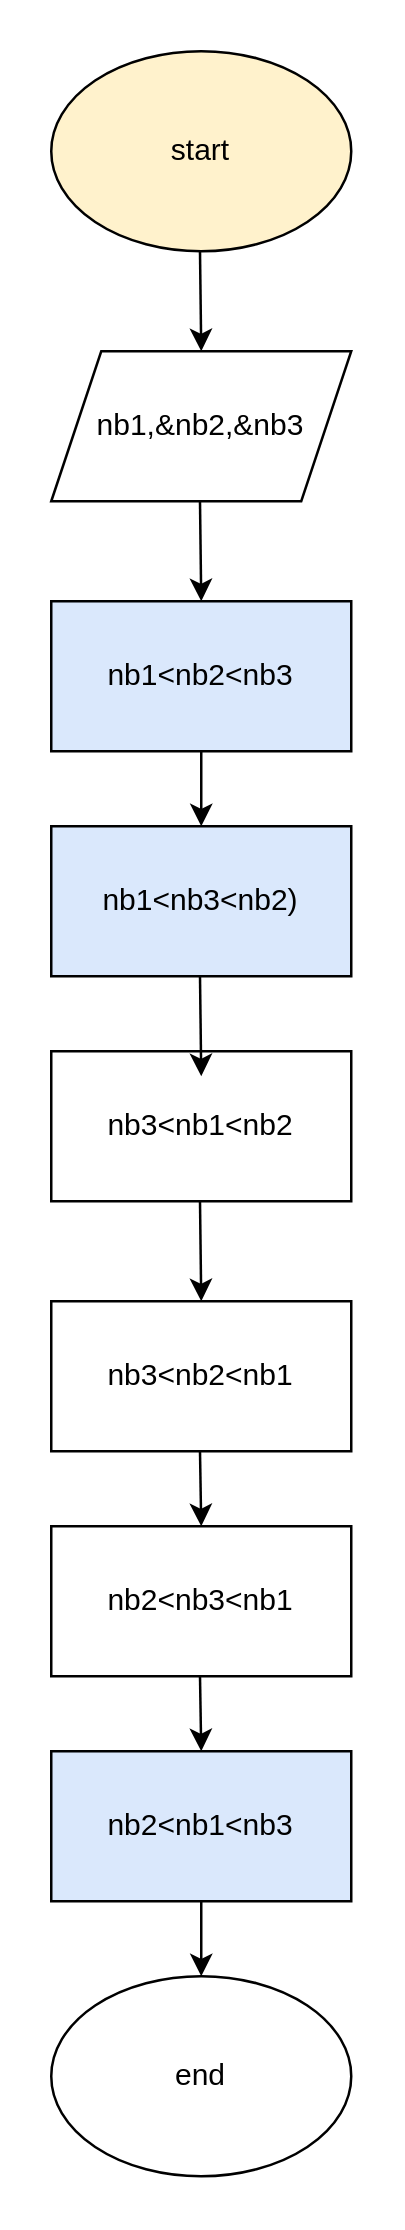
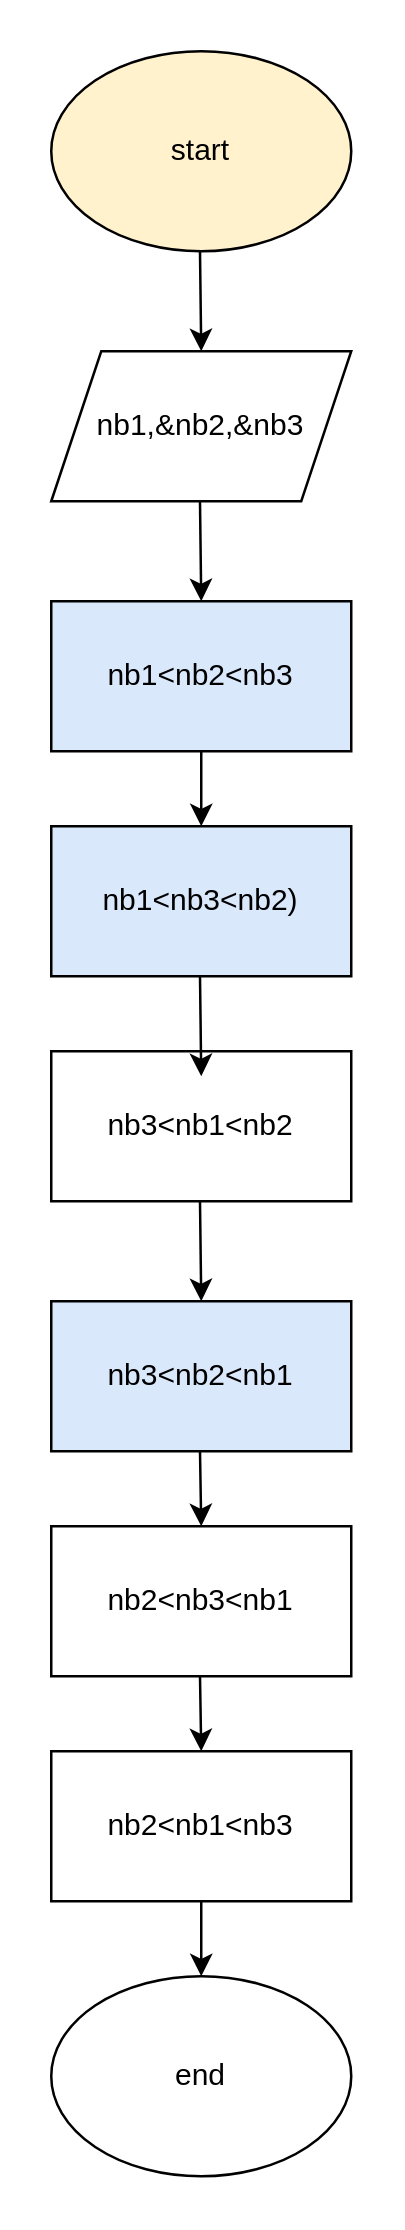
  <mxCell id="0" />
  <mxCell id="1" parent="0" />
  <mxCell id="2" value="start" style="ellipse;whiteSpace=wrap;html=1;fillColor=#fff2cc;" vertex="1" parent="1"><mxGeometry x="20" y="20" width="120" height="80" as="geometry" /></mxCell>
  <mxCell id="3" value="nb1,&amp;nb2,&amp;nb3" style="shape=parallelogram;perimeter=parallelogramPerimeter;whiteSpace=wrap;html=1;fixedSize=1;" vertex="1" parent="1"><mxGeometry x="20" y="140" width="120" height="60" as="geometry" /></mxCell>
  <mxCell id="4" value="nb1&amp;lt;nb2&amp;lt;nb3" style="rounded=0;whiteSpace=wrap;html=1;fillColor=#dae8fc;" vertex="1" parent="1"><mxGeometry x="20" y="240" width="120" height="60" as="geometry" /></mxCell>
  <mxCell id="5" value="nb1&amp;lt;nb3&amp;lt;nb2)" style="rounded=0;whiteSpace=wrap;html=1;fillColor=#dae8fc;" vertex="1" parent="1"><mxGeometry x="20" y="330" width="120" height="60" as="geometry" /></mxCell>
  <mxCell id="6" value="nb3&amp;lt;nb1&amp;lt;nb2" style="rounded=0;whiteSpace=wrap;html=1;" vertex="1" parent="1"><mxGeometry x="20" y="420" width="120" height="60" as="geometry" /></mxCell>
- <mxCell id="7" value="nb3&amp;lt;nb2&amp;lt;nb1" style="rounded=0;whiteSpace=wrap;html=1;" vertex="1" parent="1"><mxGeometry x="20" y="520" width="120" height="60" as="geometry" /></mxCell>
+ <mxCell id="7" value="nb3&amp;lt;nb2&amp;lt;nb1" style="rounded=0;whiteSpace=wrap;html=1;fillColor=#dae8fc;" vertex="1" parent="1"><mxGeometry x="20" y="520" width="120" height="60" as="geometry" /></mxCell>
  <mxCell id="8" value="nb2&amp;lt;nb3&amp;lt;nb1" style="rounded=0;whiteSpace=wrap;html=1;" vertex="1" parent="1"><mxGeometry x="20" y="610" width="120" height="60" as="geometry" /></mxCell>
- <mxCell id="9" value="nb2&amp;lt;nb1&amp;lt;nb3" style="rounded=0;whiteSpace=wrap;html=1;fillColor=#dae8fc;" vertex="1" parent="1"><mxGeometry x="20" y="700" width="120" height="60" as="geometry" /></mxCell>
+ <mxCell id="9" value="nb2&amp;lt;nb1&amp;lt;nb3" style="rounded=0;whiteSpace=wrap;html=1;" vertex="1" parent="1"><mxGeometry x="20" y="700" width="120" height="60" as="geometry" /></mxCell>
  <mxCell id="10" value="" style="endArrow=classic;html=1;rounded=0;" edge="1" parent="1"><mxGeometry width="50" height="50" relative="1" as="geometry"><mxPoint x="79.5" y="100" as="sourcePoint" /><mxPoint x="80" y="140" as="targetPoint" /></mxGeometry></mxCell>
  <mxCell id="11" value="" style="endArrow=classic;html=1;rounded=0;" edge="1" parent="1"><mxGeometry width="50" height="50" relative="1" as="geometry"><mxPoint x="79.5" y="200" as="sourcePoint" /><mxPoint x="80" y="240" as="targetPoint" /></mxGeometry></mxCell>
  <mxCell id="12" value="" style="endArrow=classic;html=1;rounded=0;" edge="1" parent="1"><mxGeometry width="50" height="50" relative="1" as="geometry"><mxPoint x="80" y="300" as="sourcePoint" /><mxPoint x="80" y="330" as="targetPoint" /></mxGeometry></mxCell>
  <mxCell id="13" value="" style="endArrow=classic;html=1;rounded=0;" edge="1" parent="1"><mxGeometry width="50" height="50" relative="1" as="geometry"><mxPoint x="79.5" y="390" as="sourcePoint" /><mxPoint x="80" y="430" as="targetPoint" /></mxGeometry></mxCell>
  <mxCell id="14" value="" style="endArrow=classic;html=1;rounded=0;" edge="1" parent="1"><mxGeometry width="50" height="50" relative="1" as="geometry"><mxPoint x="79.5" y="480" as="sourcePoint" /><mxPoint x="80" y="520" as="targetPoint" /></mxGeometry></mxCell>
  <mxCell id="15" value="" style="endArrow=classic;html=1;rounded=0;" edge="1" parent="1"><mxGeometry width="50" height="50" relative="1" as="geometry"><mxPoint x="79.5" y="580" as="sourcePoint" /><mxPoint x="80" y="610" as="targetPoint" /></mxGeometry></mxCell>
  <mxCell id="16" value="" style="endArrow=classic;html=1;rounded=0;" edge="1" parent="1"><mxGeometry width="50" height="50" relative="1" as="geometry"><mxPoint x="79.5" y="670" as="sourcePoint" /><mxPoint x="80" y="700" as="targetPoint" /></mxGeometry></mxCell>
  <mxCell id="17" value="end" style="ellipse;whiteSpace=wrap;html=1;" vertex="1" parent="1"><mxGeometry x="20" y="790" width="120" height="80" as="geometry" /></mxCell>
  <mxCell id="18" value="" style="endArrow=classic;html=1;rounded=0;" edge="1" parent="1"><mxGeometry width="50" height="50" relative="1" as="geometry"><mxPoint x="80" y="760" as="sourcePoint" /><mxPoint x="80" y="790" as="targetPoint" /></mxGeometry></mxCell>
